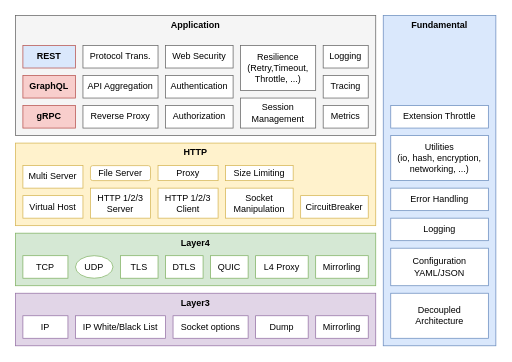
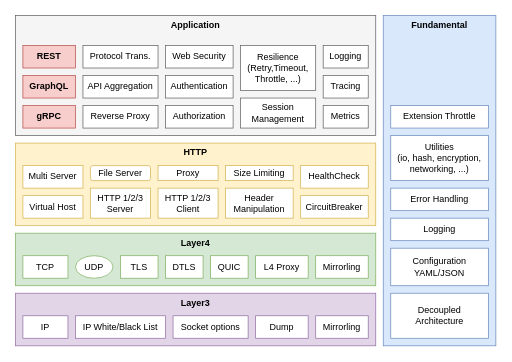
  <mxCell id="0" />
  <mxCell id="1" parent="0" />
  <mxCell id="2" value="Application" style="rounded=0;whiteSpace=wrap;html=1;fillColor=#f5f5f5;strokeColor=#666666;fontColor=#000000;verticalAlign=top;fontSize=12;spacing=1;fontStyle=1" parent="1" vertex="1"><mxGeometry x="20" y="20" width="480" height="160" as="geometry" /></mxCell>
  <mxCell id="3" value="Layer3" style="rounded=0;whiteSpace=wrap;html=1;fillColor=#e1d5e7;strokeColor=#9673a6;verticalAlign=top;fontSize=12;spacing=1;fontStyle=1;fontColor=#000000;" parent="1" vertex="1"><mxGeometry x="20" y="390" width="480" height="70" as="geometry" /></mxCell>
  <mxCell id="4" value="Layer4" style="rounded=0;whiteSpace=wrap;html=1;fillColor=#d5e8d4;strokeColor=#82b366;verticalAlign=top;fontSize=12;spacing=1;fontStyle=1;fontColor=#000000;" parent="1" vertex="1"><mxGeometry x="20" y="310" width="480" height="70" as="geometry" /></mxCell>
  <mxCell id="5" value="HTTP" style="rounded=0;whiteSpace=wrap;html=1;fillColor=#fff2cc;strokeColor=#d6b656;verticalAlign=top;fontSize=12;spacing=1;fontStyle=1;fontColor=#000000;" parent="1" vertex="1"><mxGeometry x="20" y="190" width="480" height="110" as="geometry" /></mxCell>
  <mxCell id="6" value="IP" style="rounded=0;whiteSpace=wrap;html=1;fontSize=12;fillColor=default;strokeColor=#9673a6;spacing=1;fontColor=#000000;" parent="1" vertex="1"><mxGeometry x="30" y="420" width="60" height="30" as="geometry" /></mxCell>
  <mxCell id="7" value="IP White/Black List" style="rounded=0;whiteSpace=wrap;html=1;fontSize=12;fillColor=default;strokeColor=#9673a6;spacing=1;fontColor=#000000;" parent="1" vertex="1"><mxGeometry x="100" y="420" width="120" height="30" as="geometry" /></mxCell>
  <mxCell id="8" value="TLS" style="rounded=0;whiteSpace=wrap;html=1;fontSize=12;fillColor=default;strokeColor=#82b366;spacing=1;fontColor=#000000;" parent="1" vertex="1"><mxGeometry x="160" y="340" width="50" height="30" as="geometry" /></mxCell>
  <mxCell id="9" value="TCP" style="rounded=0;whiteSpace=wrap;html=1;fontSize=12;fillColor=default;strokeColor=#82b366;spacing=1;fontColor=#000000;" parent="1" vertex="1"><mxGeometry x="30" y="340" width="60" height="30" as="geometry" /></mxCell>
  <mxCell id="10" value="DTLS" style="rounded=0;whiteSpace=wrap;html=1;fontSize=12;fillColor=default;strokeColor=#82b366;spacing=1;fontColor=#000000;" parent="1" vertex="1"><mxGeometry x="220" y="340" width="50" height="30" as="geometry" /></mxCell>
  <mxCell id="11" value="UDP" style="ellipse;whiteSpace=wrap;html=1;fontSize=12;fillColor=default;strokeColor=#82b366;spacing=1;fontColor=#000000;" parent="1" vertex="1"><mxGeometry x="100" y="340" width="50" height="30" as="geometry" /></mxCell>
  <mxCell id="12" value="QUIC" style="rounded=0;whiteSpace=wrap;html=1;fontSize=12;fillColor=default;strokeColor=#82b366;spacing=1;fontColor=#000000;" parent="1" vertex="1"><mxGeometry x="280" y="340" width="50" height="30" as="geometry" /></mxCell>
- <mxCell id="13" value="REST" style="rounded=0;whiteSpace=wrap;html=1;fillColor=#dae8fc;strokeColor=#b85450;verticalAlign=middle;fontSize=12;fontStyle=1;spacing=1;fontColor=#000000;" parent="1" vertex="1"><mxGeometry x="30" y="60" width="70" height="30" as="geometry" /></mxCell>
+ <mxCell id="13" value="REST" style="rounded=0;whiteSpace=wrap;html=1;fillColor=#f8cecc;strokeColor=#b85450;verticalAlign=middle;fontSize=12;fontStyle=1;spacing=1;fontColor=#000000;" parent="1" vertex="1"><mxGeometry x="30" y="60" width="70" height="30" as="geometry" /></mxCell>
  <mxCell id="14" value="HTTP 1/2/3&lt;br style=&quot;font-size: 12px;&quot;&gt;Server" style="rounded=0;whiteSpace=wrap;html=1;fontSize=12;fillColor=default;strokeColor=#d6b656;spacing=1;fontColor=#000000;" parent="1" vertex="1"><mxGeometry x="120" y="250" width="80" height="40" as="geometry" /></mxCell>
  <mxCell id="15" value="Proxy" style="rounded=0;whiteSpace=wrap;html=1;fontSize=12;fillColor=default;strokeColor=#d6b656;spacing=1;fontColor=#000000;" parent="1" vertex="1"><mxGeometry x="210" y="220" width="80" height="20" as="geometry" /></mxCell>
  <mxCell id="16" value="Virtual Host" style="rounded=0;whiteSpace=wrap;html=1;fontSize=12;fillColor=default;strokeColor=#d6b656;spacing=1;fontColor=#000000;" parent="1" vertex="1"><mxGeometry x="30" y="260" width="80" height="30" as="geometry" /></mxCell>
- <mxCell id="17" value="Socket&lt;br style=&quot;font-size: 12px;&quot;&gt;Manipulation" style="rounded=0;whiteSpace=wrap;html=1;fontSize=12;fillColor=default;strokeColor=#d6b656;spacing=1;fontColor=#000000;" parent="1" vertex="1"><mxGeometry x="300" y="250" width="90" height="40" as="geometry" /></mxCell>
+ <mxCell id="17" value="Header&lt;br style=&quot;font-size: 12px;&quot;&gt;Manipulation" style="rounded=0;whiteSpace=wrap;html=1;fontSize=12;fillColor=default;strokeColor=#d6b656;spacing=1;fontColor=#000000;" parent="1" vertex="1"><mxGeometry x="300" y="250" width="90" height="40" as="geometry" /></mxCell>
  <mxCell id="18" value="Multi Server" style="rounded=0;whiteSpace=wrap;html=1;fontSize=12;fillColor=default;strokeColor=#d6b656;spacing=1;fontColor=#000000;" parent="1" vertex="1"><mxGeometry x="30" y="220" width="80" height="30" as="geometry" /></mxCell>
  <mxCell id="19" value="Fundamental" style="rounded=0;whiteSpace=wrap;html=1;fillColor=#dae8fc;strokeColor=#6c8ebf;verticalAlign=top;fontSize=12;spacing=1;fontStyle=1;fontColor=#000000;" parent="1" vertex="1"><mxGeometry x="510" y="20" width="150" height="440" as="geometry" /></mxCell>
  <mxCell id="20" value="File Server" style="whiteSpace=wrap;html=1;fontSize=12;fillColor=default;strokeColor=#d6b656;spacing=1;fontColor=#000000;rounded=1;" parent="1" vertex="1"><mxGeometry x="120" y="220" width="80" height="20" as="geometry" /></mxCell>
  <mxCell id="21" value="Socket options" style="rounded=0;whiteSpace=wrap;html=1;fontSize=12;fillColor=default;strokeColor=#9673a6;spacing=1;fontColor=#000000;" parent="1" vertex="1"><mxGeometry x="230" y="420" width="100" height="30" as="geometry" /></mxCell>
  <mxCell id="22" value="HTTP 1/2/3&lt;br style=&quot;font-size: 12px;&quot;&gt;Client" style="rounded=0;whiteSpace=wrap;html=1;fontSize=12;fillColor=default;strokeColor=#d6b656;spacing=1;fontColor=#000000;" parent="1" vertex="1"><mxGeometry x="210" y="250" width="80" height="40" as="geometry" /></mxCell>
  <mxCell id="23" value="Decoupled&lt;br style=&quot;font-size: 12px;&quot;&gt;Architecture" style="rounded=0;whiteSpace=wrap;html=1;fontSize=12;fillColor=default;strokeColor=#6c8ebf;spacing=1;fontColor=#000000;" parent="1" vertex="1"><mxGeometry x="520" y="390" width="130" height="60" as="geometry" /></mxCell>
  <mxCell id="24" value="Configuration&lt;br style=&quot;font-size: 12px;&quot;&gt;YAML/JSON" style="rounded=0;whiteSpace=wrap;html=1;fontSize=12;fillColor=default;strokeColor=#6c8ebf;spacing=1;fontColor=#000000;" parent="1" vertex="1"><mxGeometry x="520" y="330" width="130" height="50" as="geometry" /></mxCell>
  <mxCell id="25" value="Logging" style="rounded=0;whiteSpace=wrap;html=1;fontSize=12;fillColor=default;strokeColor=#6c8ebf;spacing=1;fontColor=#000000;" parent="1" vertex="1"><mxGeometry x="520" y="290" width="130" height="30" as="geometry" /></mxCell>
  <mxCell id="26" value="Error Handling" style="rounded=0;whiteSpace=wrap;html=1;fontSize=12;fillColor=default;strokeColor=#6c8ebf;spacing=1;fontColor=#000000;" parent="1" vertex="1"><mxGeometry x="520" y="250" width="130" height="30" as="geometry" /></mxCell>
  <mxCell id="27" value="Utilities&lt;br style=&quot;font-size: 12px;&quot;&gt;(io, hash, encryption, networking, ...)" style="rounded=0;whiteSpace=wrap;html=1;fontSize=12;fillColor=default;strokeColor=#6c8ebf;spacing=1;fontColor=#000000;" parent="1" vertex="1"><mxGeometry x="520" y="180" width="130" height="60" as="geometry" /></mxCell>
+ <mxCell id="28" value="HealthCheck" style="rounded=0;whiteSpace=wrap;html=1;fontSize=12;fillColor=default;strokeColor=#d6b656;spacing=1;fontColor=#000000;" parent="1" vertex="1"><mxGeometry x="400" y="220" width="90" height="30" as="geometry" /></mxCell>
  <mxCell id="29" value="CircuitBreaker" style="rounded=0;whiteSpace=wrap;html=1;fontSize=12;fillColor=default;strokeColor=#d6b656;spacing=1;fontColor=#000000;" parent="1" vertex="1"><mxGeometry x="400" y="260" width="90" height="30" as="geometry" /></mxCell>
  <mxCell id="30" value="Authentication" style="rounded=0;whiteSpace=wrap;html=1;fontSize=12;fillColor=default;fontColor=#000000;strokeColor=#666666;spacing=1;" parent="1" vertex="1"><mxGeometry x="220" y="100" width="90" height="30" as="geometry" /></mxCell>
  <mxCell id="31" value="Authorization" style="rounded=0;whiteSpace=wrap;html=1;fontSize=12;fillColor=default;fontColor=#000000;strokeColor=#666666;spacing=1;" parent="1" vertex="1"><mxGeometry x="220" y="140" width="90" height="30" as="geometry" /></mxCell>
  <mxCell id="32" value="Reverse Proxy" style="rounded=0;whiteSpace=wrap;html=1;fontSize=12;fillColor=default;fontColor=#000000;strokeColor=#666666;spacing=1;" parent="1" vertex="1"><mxGeometry x="110" y="140" width="100" height="30" as="geometry" /></mxCell>
  <mxCell id="33" value="API Aggregation" style="rounded=0;whiteSpace=wrap;html=1;fontSize=12;fillColor=default;fontColor=#000000;strokeColor=#666666;spacing=1;" parent="1" vertex="1"><mxGeometry x="110" y="100" width="100" height="30" as="geometry" /></mxCell>
  <mxCell id="34" value="Protocol Trans." style="rounded=0;whiteSpace=wrap;html=1;fontSize=12;fillColor=default;fontColor=#000000;strokeColor=#666666;spacing=1;" parent="1" vertex="1"><mxGeometry x="110" y="60" width="100" height="30" as="geometry" /></mxCell>
  <mxCell id="35" value="GraphQL" style="rounded=0;whiteSpace=wrap;html=1;fillColor=#f8cecc;strokeColor=#b85450;verticalAlign=middle;fontSize=12;fontStyle=1;spacing=1;fontColor=#000000;" parent="1" vertex="1"><mxGeometry x="30" y="100" width="70" height="30" as="geometry" /></mxCell>
  <mxCell id="36" value="gRPC" style="rounded=0;whiteSpace=wrap;html=1;fillColor=#f8cecc;strokeColor=#b85450;verticalAlign=middle;fontSize=12;fontStyle=1;spacing=1;fontColor=#000000;" parent="1" vertex="1"><mxGeometry x="30" y="140" width="70" height="30" as="geometry" /></mxCell>
  <mxCell id="37" value="Metrics" style="rounded=0;whiteSpace=wrap;html=1;fontSize=12;fillColor=default;fontColor=#000000;strokeColor=#666666;spacing=1;" parent="1" vertex="1"><mxGeometry x="430" y="140" width="60" height="30" as="geometry" /></mxCell>
  <mxCell id="38" value="Tracing" style="rounded=0;whiteSpace=wrap;html=1;fontSize=12;fillColor=default;fontColor=#000000;strokeColor=#666666;spacing=1;" parent="1" vertex="1"><mxGeometry x="430" y="100" width="60" height="30" as="geometry" /></mxCell>
  <mxCell id="39" value="Extension Throttle" style="rounded=0;whiteSpace=wrap;html=1;fontSize=12;fillColor=default;strokeColor=#6c8ebf;spacing=1;fontColor=#000000;" parent="1" vertex="1"><mxGeometry x="520" y="140" width="130" height="30" as="geometry" /></mxCell>
  <mxCell id="40" value="Web Security" style="rounded=0;whiteSpace=wrap;html=1;fontSize=12;fillColor=default;fontColor=#000000;strokeColor=#666666;spacing=1;" parent="1" vertex="1"><mxGeometry x="220" y="60" width="90" height="30" as="geometry" /></mxCell>
  <mxCell id="41" value="Session Management" style="rounded=0;whiteSpace=wrap;html=1;fontSize=12;fillColor=default;fontColor=#000000;strokeColor=#666666;spacing=1;" parent="1" vertex="1"><mxGeometry x="320" y="130" width="100" height="40" as="geometry" /></mxCell>
  <mxCell id="42" value="Resilience&lt;br style=&quot;font-size: 12px;&quot;&gt;(Retry,Timeout, Throttle, ...)" style="rounded=0;whiteSpace=wrap;html=1;fontSize=12;fillColor=default;fontColor=#000000;strokeColor=#666666;spacing=1;" parent="1" vertex="1"><mxGeometry x="320" y="60" width="100" height="60" as="geometry" /></mxCell>
  <mxCell id="43" value="L4 Proxy" style="rounded=0;whiteSpace=wrap;html=1;fontSize=12;fillColor=default;strokeColor=#82b366;spacing=1;fontColor=#000000;" parent="1" vertex="1"><mxGeometry x="340" y="340" width="70" height="30" as="geometry" /></mxCell>
  <mxCell id="44" value="Mirrorling" style="rounded=0;whiteSpace=wrap;html=1;fontSize=12;fillColor=default;strokeColor=#82b366;spacing=1;fontColor=#000000;" parent="1" vertex="1"><mxGeometry x="420" y="340" width="70" height="30" as="geometry" /></mxCell>
  <mxCell id="45" value="Dump" style="rounded=0;whiteSpace=wrap;html=1;fontSize=12;fillColor=default;strokeColor=#9673a6;spacing=1;fontColor=#000000;" parent="1" vertex="1"><mxGeometry x="340" y="420" width="70" height="30" as="geometry" /></mxCell>
  <mxCell id="46" value="Mirrorling" style="rounded=0;whiteSpace=wrap;html=1;fontSize=12;fillColor=default;strokeColor=#9673a6;spacing=1;fontColor=#000000;" parent="1" vertex="1"><mxGeometry x="420" y="420" width="70" height="30" as="geometry" /></mxCell>
  <mxCell id="47" value="Logging" style="rounded=0;whiteSpace=wrap;html=1;fontSize=12;fillColor=default;fontColor=#000000;strokeColor=#666666;spacing=1;" vertex="1" parent="1"><mxGeometry x="430" y="60" width="60" height="30" as="geometry" /></mxCell>
  <mxCell id="48" value="Size Limiting" style="rounded=0;whiteSpace=wrap;html=1;fontSize=12;fillColor=default;strokeColor=#d6b656;spacing=1;fontColor=#000000;" vertex="1" parent="1"><mxGeometry x="300" y="220" width="90" height="20" as="geometry" /></mxCell>
